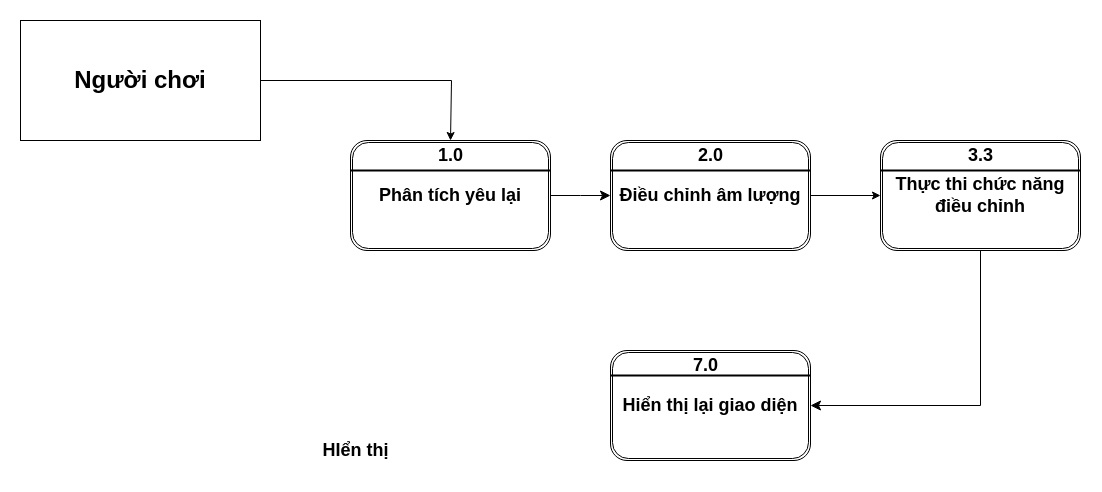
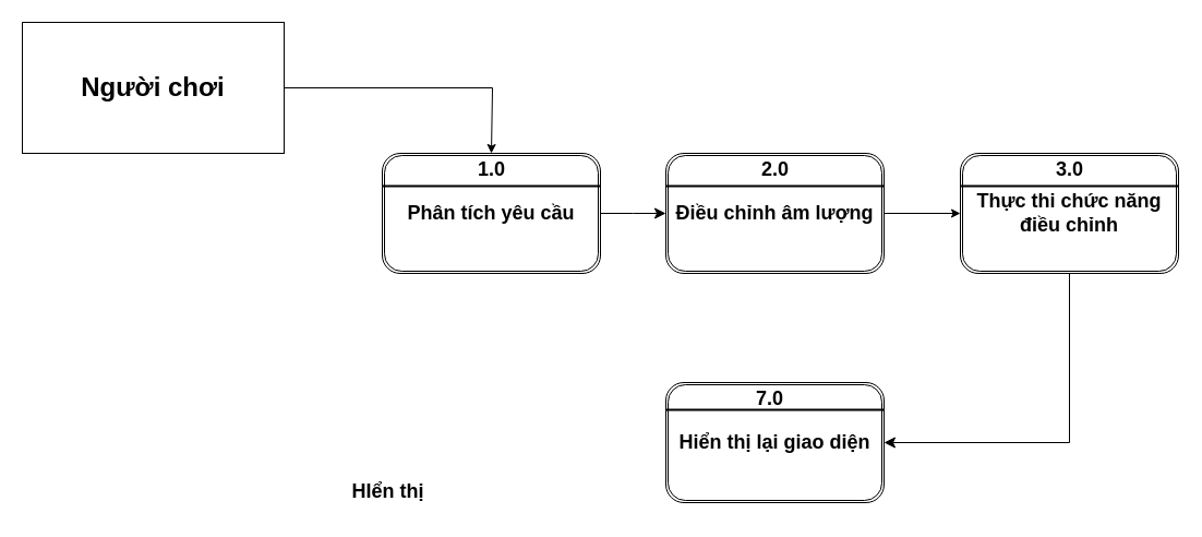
  <mxCell id="0" />
  <mxCell id="1" parent="0" />
  <mxCell id="2" value="" style="endArrow=classic;html=1;rounded=0;edgeStyle=orthogonalEdgeStyle;entryX=0.5;entryY=0;entryDx=0;entryDy=0;" edge="1" parent="1"><mxGeometry width="50" height="50" relative="1" as="geometry"><mxPoint x="260" y="80" as="sourcePoint" /><mxPoint x="450" y="140" as="targetPoint" /><Array as="points"><mxPoint x="451" y="80" /><mxPoint x="451" y="140" /></Array></mxGeometry></mxCell>
- <mxCell id="3" value="&lt;b&gt;&lt;font style=&quot;font-size: 18px;&quot;&gt;Phân tích yêu lại&lt;/font&gt;&lt;/b&gt;" style="shape=ext;double=1;rounded=1;whiteSpace=wrap;html=1;" vertex="1" parent="1"><mxGeometry x="350" y="140" width="200" height="110" as="geometry" /></mxCell>
+ <mxCell id="3" value="&lt;b&gt;&lt;font style=&quot;font-size: 18px;&quot;&gt;Phân tích yêu cầu&lt;/font&gt;&lt;/b&gt;" style="shape=ext;double=1;rounded=1;whiteSpace=wrap;html=1;" vertex="1" parent="1"><mxGeometry x="350" y="140" width="200" height="110" as="geometry" /></mxCell>
  <mxCell id="4" value="&lt;span style=&quot;font-size: 24px;&quot;&gt;&lt;b&gt;Người chơi&lt;/b&gt;&lt;/span&gt;" style="rounded=0;whiteSpace=wrap;html=1;" vertex="1" parent="1"><mxGeometry width="240" height="120" as="geometry" x="20" y="20" /></mxCell>
  <mxCell id="5" value="&lt;b&gt;&lt;font style=&quot;font-size: 18px;&quot;&gt;1.0&lt;/font&gt;&lt;/b&gt;" style="text;html=1;align=center;verticalAlign=middle;resizable=0;points=[];autosize=1;strokeColor=none;fillColor=none;" vertex="1" parent="1"><mxGeometry x="425" y="135" width="50" height="40" as="geometry" /></mxCell>
  <mxCell id="6" style="edgeStyle=orthogonalEdgeStyle;rounded=0;orthogonalLoop=1;jettySize=auto;html=1;exitX=0.5;exitY=1;exitDx=0;exitDy=0;" edge="1" parent="1" source="3" target="3"><mxGeometry relative="1" as="geometry" /></mxCell>
  <mxCell id="7" style="edgeStyle=orthogonalEdgeStyle;rounded=0;orthogonalLoop=1;jettySize=auto;html=1;exitX=1;exitY=0.5;exitDx=0;exitDy=0;" edge="1" parent="1" source="8" target="11"><mxGeometry relative="1" as="geometry" /></mxCell>
  <mxCell id="8" value="&lt;font style=&quot;font-size: 18px;&quot;&gt;&lt;b&gt;Điều chỉnh âm lượng&lt;/b&gt;&lt;/font&gt;" style="shape=ext;double=1;rounded=1;whiteSpace=wrap;html=1;" vertex="1" parent="1"><mxGeometry x="610" y="140" width="200" height="110" as="geometry" /></mxCell>
  <mxCell id="9" value="&lt;b&gt;&lt;font style=&quot;font-size: 18px;&quot;&gt;2.0&lt;/font&gt;&lt;/b&gt;" style="text;html=1;align=center;verticalAlign=middle;resizable=0;points=[];autosize=1;strokeColor=none;fillColor=none;" vertex="1" parent="1"><mxGeometry x="685" y="135" width="50" height="40" as="geometry" /></mxCell>
  <mxCell id="10" value="" style="edgeStyle=elbowEdgeStyle;elbow=horizontal;endArrow=classic;html=1;curved=0;rounded=0;endSize=8;startSize=8;exitX=1;exitY=0.5;exitDx=0;exitDy=0;entryX=0;entryY=0.5;entryDx=0;entryDy=0;" edge="1" parent="1" source="3" target="8"><mxGeometry width="50" height="50" relative="1" as="geometry"><mxPoint x="570" y="200" as="sourcePoint" /><mxPoint x="620" y="150" as="targetPoint" /></mxGeometry></mxCell>
  <mxCell id="11" value="&lt;span style=&quot;font-size: 18px;&quot;&gt;&lt;b&gt;Thực thi chức năng điều chỉnh&lt;/b&gt;&lt;/span&gt;" style="shape=ext;double=1;rounded=1;whiteSpace=wrap;html=1;" vertex="1" parent="1"><mxGeometry x="880" y="140" width="200" height="110" as="geometry" /></mxCell>
- <mxCell id="12" value="&lt;font style=&quot;font-size: 18px;&quot;&gt;&lt;b&gt;3.3&lt;/b&gt;&lt;/font&gt;" style="text;html=1;align=center;verticalAlign=middle;resizable=0;points=[];autosize=1;strokeColor=none;fillColor=none;" vertex="1" parent="1"><mxGeometry x="955" y="135" width="50" height="40" as="geometry" /></mxCell>
+ <mxCell id="12" value="&lt;font style=&quot;font-size: 18px;&quot;&gt;&lt;b&gt;3.0&lt;/b&gt;&lt;/font&gt;" style="text;html=1;align=center;verticalAlign=middle;resizable=0;points=[];autosize=1;strokeColor=none;fillColor=none;" vertex="1" parent="1"><mxGeometry x="955" y="135" width="50" height="40" as="geometry" /></mxCell>
  <mxCell id="13" value="&lt;font style=&quot;font-size: 18px;&quot;&gt;&lt;b&gt;Hiển thị lại giao diện&lt;/b&gt;&lt;/font&gt;" style="shape=ext;double=1;rounded=1;whiteSpace=wrap;html=1;" vertex="1" parent="1"><mxGeometry x="610" y="350" width="200" height="110" as="geometry" /></mxCell>
  <mxCell id="14" value="" style="edgeStyle=segmentEdgeStyle;endArrow=classic;html=1;curved=0;rounded=0;endSize=8;startSize=8;entryX=1;entryY=0.5;entryDx=0;entryDy=0;" edge="1" parent="1" target="13"><mxGeometry width="50" height="50" relative="1" as="geometry"><mxPoint x="980" y="250" as="sourcePoint" /><mxPoint x="980" y="280" as="targetPoint" /><Array as="points"><mxPoint x="980" y="405" /></Array></mxGeometry></mxCell>
  <mxCell id="15" value="" style="line;strokeWidth=2;html=1;" vertex="1" parent="1"><mxGeometry x="610" y="370" width="200" height="10" as="geometry" /></mxCell>
  <mxCell id="16" value="" style="line;strokeWidth=2;html=1;" vertex="1" parent="1"><mxGeometry x="880" y="165" width="200" height="10" as="geometry" /></mxCell>
  <mxCell id="17" value="" style="line;strokeWidth=2;html=1;" vertex="1" parent="1"><mxGeometry x="610" y="165" width="200" height="10" as="geometry" /></mxCell>
  <mxCell id="18" value="" style="line;strokeWidth=2;html=1;" vertex="1" parent="1"><mxGeometry x="350" y="165" width="200" height="10" as="geometry" /></mxCell>
  <mxCell id="19" value="&lt;b&gt;&lt;font style=&quot;font-size: 18px;&quot;&gt;7.0&lt;/font&gt;&lt;/b&gt;" style="text;html=1;align=center;verticalAlign=middle;resizable=0;points=[];autosize=1;strokeColor=none;fillColor=none;" vertex="1" parent="1"><mxGeometry x="680" y="345" width="50" height="40" as="geometry" /></mxCell>
  <mxCell id="20" value="&lt;font style=&quot;font-size: 18px;&quot;&gt;&lt;b style=&quot;&quot;&gt;HIển thị&lt;/b&gt;&lt;/font&gt;" style="text;html=1;align=center;verticalAlign=middle;resizable=0;points=[];autosize=1;strokeColor=none;fillColor=none;" vertex="1" parent="1"><mxGeometry x="310" y="430" width="90" height="40" as="geometry" /></mxCell>
